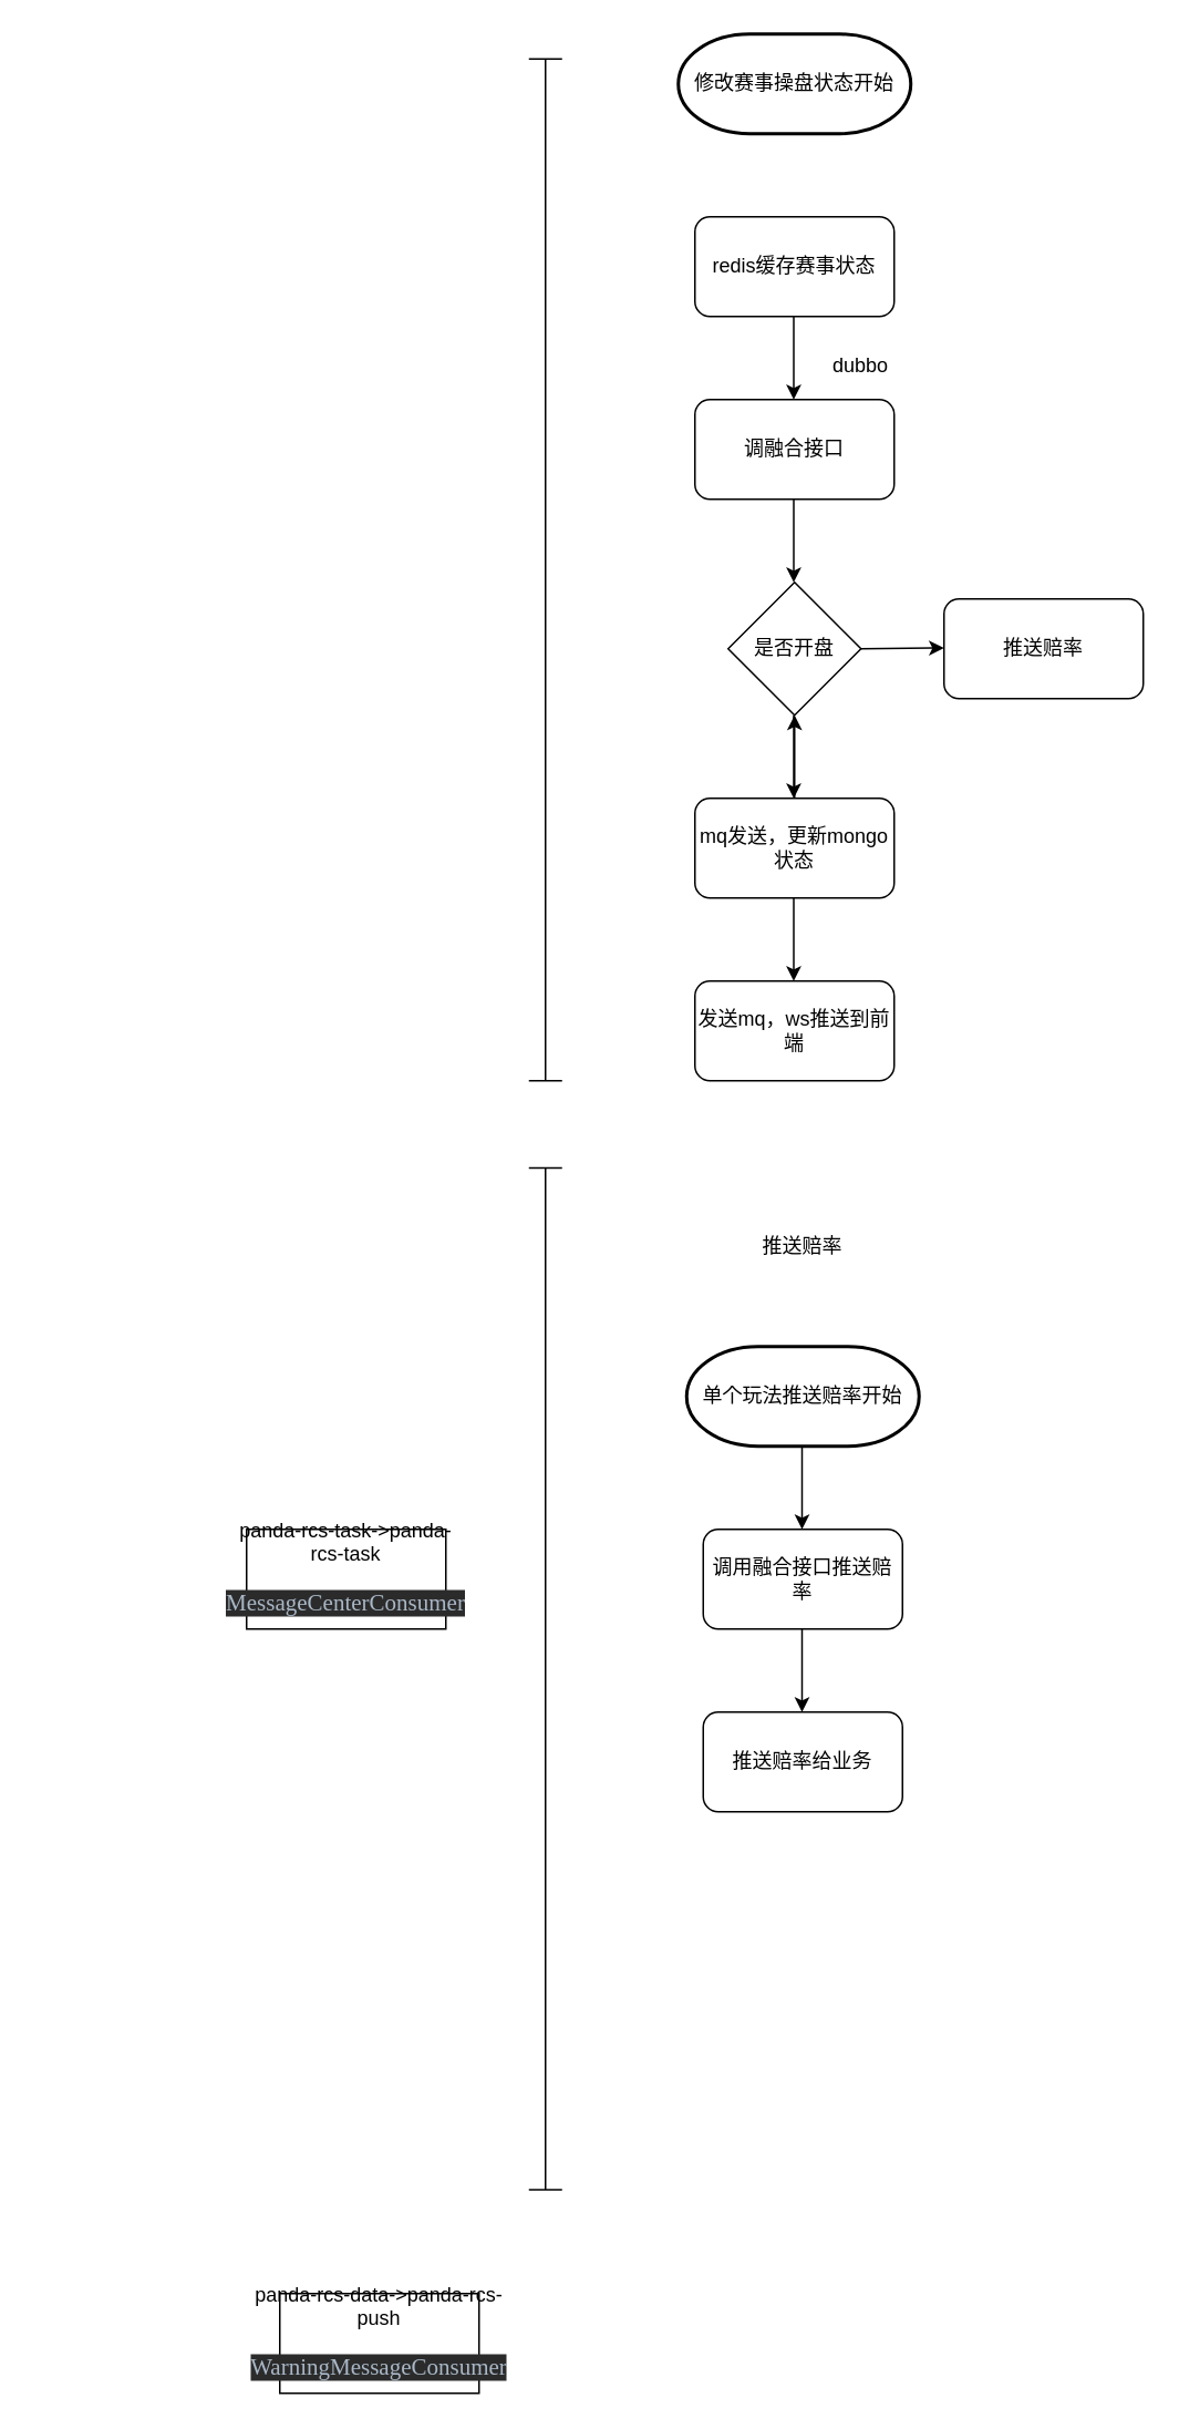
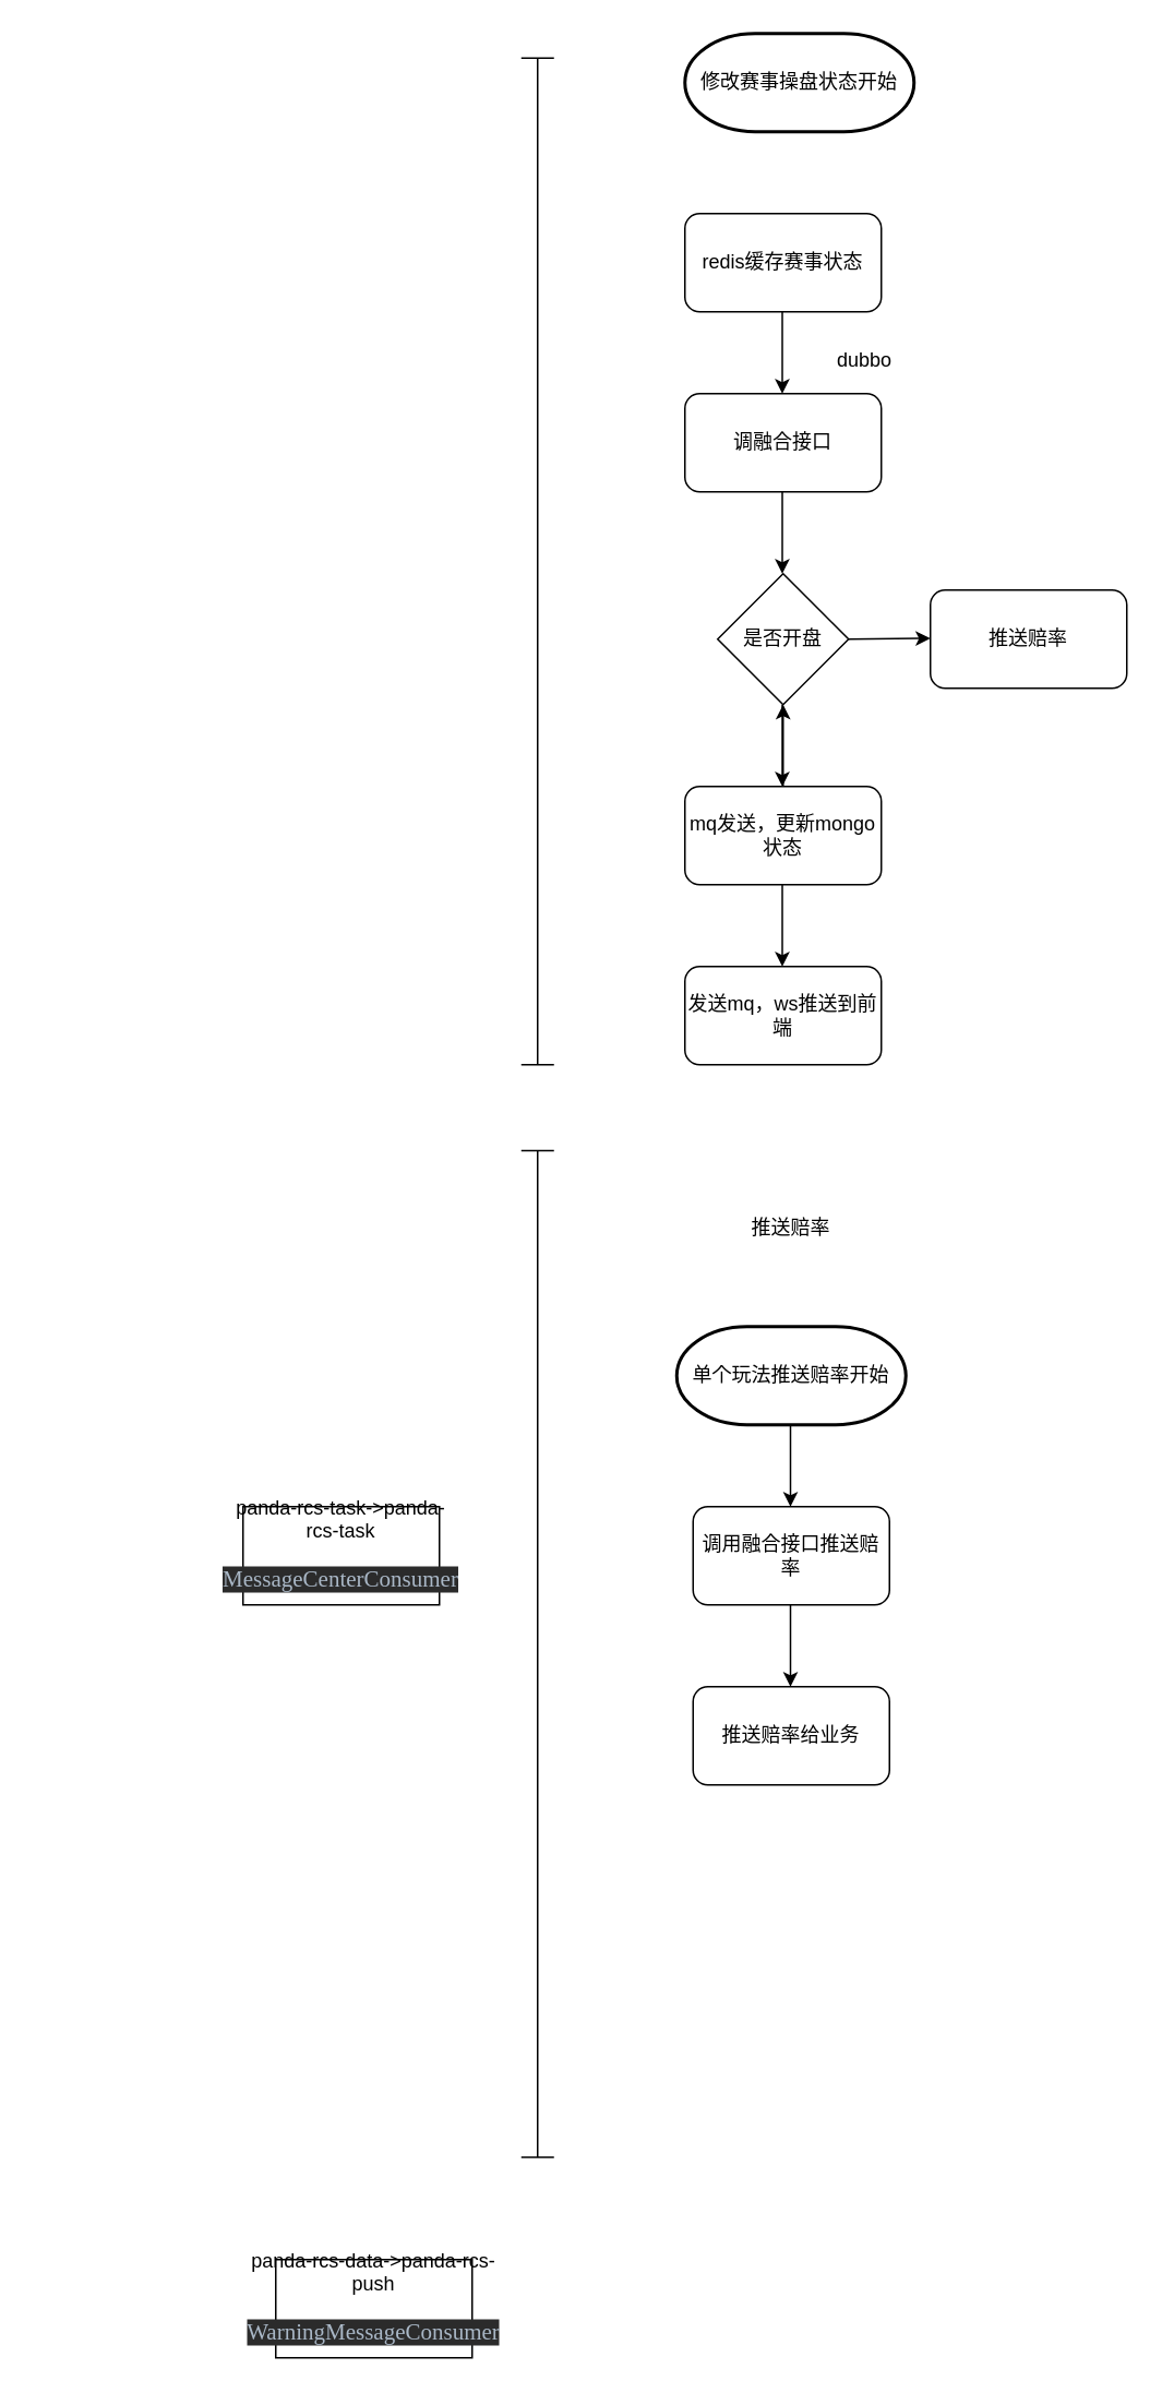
  <mxCell id="0" />
  <mxCell id="1" parent="0" />
- <mxCell id="2" value="修改赛事操盘状态开始" style="strokeWidth=2;html=1;shape=mxgraph.flowchart.terminator;whiteSpace=wrap;" parent="1" vertex="1"><mxGeometry y="20" width="140" height="60" as="geometry" x="408" /></mxCell>
+ <mxCell id="2" value="修改赛事操盘状态开始" style="strokeWidth=2;html=1;shape=mxgraph.flowchart.terminator;whiteSpace=wrap;" parent="1" vertex="1"><mxGeometry x="418" y="20" width="140" height="60" as="geometry" /></mxCell>
  <mxCell id="3" value="redis缓存赛事状态" style="rounded=1;whiteSpace=wrap;html=1;" parent="1" vertex="1"><mxGeometry x="418" y="130" width="120" height="60" as="geometry" /></mxCell>
  <mxCell id="4" value="调融合接口" style="rounded=1;whiteSpace=wrap;html=1;" parent="1" vertex="1"><mxGeometry x="418" y="240" width="120" height="60" as="geometry" /></mxCell>
  <mxCell id="5" value="是否开盘" style="rhombus;whiteSpace=wrap;html=1;" parent="1" vertex="1"><mxGeometry x="438" y="350" width="80" height="80" as="geometry" /></mxCell>
  <mxCell id="6" value="" style="edgeStyle=orthogonalEdgeStyle;rounded=0;orthogonalLoop=1;jettySize=auto;html=1;" parent="1" source="7" target="5" edge="1"><mxGeometry relative="1" as="geometry" /></mxCell>
  <mxCell id="7" value="mq发送，更新mongo状态" style="rounded=1;whiteSpace=wrap;html=1;" parent="1" vertex="1"><mxGeometry x="418" y="480" width="120" height="60" as="geometry" /></mxCell>
  <mxCell id="8" value="" style="endArrow=classic;html=1;exitX=0.5;exitY=1;exitDx=0;exitDy=0;exitPerimeter=0;" parent="1" edge="1"><mxGeometry width="50" height="50" relative="1" as="geometry"><mxPoint x="477.5" y="190" as="sourcePoint" /><mxPoint x="477.5" y="240" as="targetPoint" /></mxGeometry></mxCell>
  <mxCell id="9" value="" style="endArrow=classic;html=1;exitX=0.5;exitY=1;exitDx=0;exitDy=0;exitPerimeter=0;" parent="1" edge="1"><mxGeometry width="50" height="50" relative="1" as="geometry"><mxPoint x="477.5" y="300" as="sourcePoint" /><mxPoint x="477.5" y="350" as="targetPoint" /></mxGeometry></mxCell>
  <mxCell id="10" value="" style="endArrow=classic;html=1;exitX=0.5;exitY=1;exitDx=0;exitDy=0;exitPerimeter=0;" parent="1" edge="1"><mxGeometry width="50" height="50" relative="1" as="geometry"><mxPoint x="477.5" y="430" as="sourcePoint" /><mxPoint x="477.5" y="480" as="targetPoint" /></mxGeometry></mxCell>
  <mxCell id="11" value="推送赔率" style="rounded=1;whiteSpace=wrap;html=1;" parent="1" vertex="1"><mxGeometry x="568" y="360" width="120" height="60" as="geometry" /></mxCell>
  <mxCell id="12" value="发送mq，ws推送到前端" style="rounded=1;whiteSpace=wrap;html=1;" parent="1" vertex="1"><mxGeometry x="418" y="590" width="120" height="60" as="geometry" /></mxCell>
  <mxCell id="13" value="" style="endArrow=classic;html=1;exitX=0.5;exitY=1;exitDx=0;exitDy=0;exitPerimeter=0;" parent="1" edge="1"><mxGeometry width="50" height="50" relative="1" as="geometry"><mxPoint x="477.5" y="540" as="sourcePoint" /><mxPoint x="477.5" y="590" as="targetPoint" /></mxGeometry></mxCell>
  <mxCell id="14" value="" style="shape=crossbar;whiteSpace=wrap;html=1;rounded=1;rotation=90;" parent="1" vertex="1"><mxGeometry x="20.5" y="332.5" width="615" height="20" as="geometry" /></mxCell>
  <mxCell id="15" value="" style="endArrow=classic;html=1;" parent="1" edge="1"><mxGeometry width="50" height="50" relative="1" as="geometry"><mxPoint x="518" y="390" as="sourcePoint" /><mxPoint x="568" y="389.5" as="targetPoint" /></mxGeometry></mxCell>
  <mxCell id="16" value="推送赔率" style="text;html=1;strokeColor=none;fillColor=none;align=center;verticalAlign=middle;whiteSpace=wrap;rounded=0;" parent="1" vertex="1"><mxGeometry x="458" y="740" width="50" height="20" as="geometry" /></mxCell>
- <mxCell id="17" value="dubbo" style="text;html=1;strokeColor=none;fillColor=none;align=center;verticalAlign=middle;whiteSpace=wrap;rounded=0;" parent="1" vertex="1"><mxGeometry x="498" y="210" width="40" height="20" as="geometry" /></mxCell>
+ <mxCell id="17" value="dubbo" style="text;html=1;strokeColor=none;fillColor=none;align=center;verticalAlign=middle;whiteSpace=wrap;rounded=0;" parent="1" vertex="1"><mxGeometry x="508" y="210" width="40" height="20" as="geometry" /></mxCell>
  <mxCell id="18" value="单个玩法推送赔率开始" style="strokeWidth=2;html=1;shape=mxgraph.flowchart.terminator;whiteSpace=wrap;" parent="1" vertex="1"><mxGeometry x="413" y="810" width="140" height="60" as="geometry" /></mxCell>
  <mxCell id="19" value="" style="edgeStyle=orthogonalEdgeStyle;rounded=0;orthogonalLoop=1;jettySize=auto;html=1;" parent="1" edge="1"><mxGeometry relative="1" as="geometry"><mxPoint x="482.5" y="870" as="sourcePoint" /><mxPoint x="482.5" y="920" as="targetPoint" /></mxGeometry></mxCell>
  <mxCell id="20" value="panda-rcs-task-&amp;gt;panda-rcs-task&lt;br&gt;&lt;pre style=&quot;background-color: #2b2b2b ; color: #a9b7c6 ; font-family: &amp;#34;宋体&amp;#34; ; font-size: 10.5pt&quot;&gt;MessageCenterConsumer&lt;/pre&gt;" style="rounded=0;whiteSpace=wrap;html=1;" parent="1" vertex="1"><mxGeometry x="148" y="920" width="120" height="60" as="geometry" /></mxCell>
  <mxCell id="21" value="" style="shape=crossbar;whiteSpace=wrap;html=1;rounded=1;rotation=90;" parent="1" vertex="1"><mxGeometry x="20.5" y="1000" width="615" height="20" as="geometry" /></mxCell>
  <mxCell id="22" value="调用融合接口推送赔率" style="rounded=1;whiteSpace=wrap;html=1;" parent="1" vertex="1"><mxGeometry x="423" y="920" width="120" height="60" as="geometry" /></mxCell>
  <mxCell id="23" value="推送赔率给业务" style="rounded=1;whiteSpace=wrap;html=1;" parent="1" vertex="1"><mxGeometry x="423" y="1030" width="120" height="60" as="geometry" /></mxCell>
  <mxCell id="24" value="" style="edgeStyle=orthogonalEdgeStyle;rounded=0;orthogonalLoop=1;jettySize=auto;html=1;" parent="1" edge="1"><mxGeometry relative="1" as="geometry"><mxPoint x="482.5" y="980" as="sourcePoint" /><mxPoint x="482.5" y="1030" as="targetPoint" /><Array as="points"><mxPoint x="482.92" y="1010" /><mxPoint x="482.92" y="1010" /></Array></mxGeometry></mxCell>
  <mxCell id="25" value="panda-rcs-data-&amp;gt;panda-rcs-push&lt;br&gt;&lt;pre style=&quot;background-color: #2b2b2b ; color: #a9b7c6 ; font-family: &amp;#34;宋体&amp;#34; ; font-size: 10.5pt&quot;&gt;WarningMessageConsumer&lt;/pre&gt;" style="rounded=0;whiteSpace=wrap;html=1;" parent="1" vertex="1"><mxGeometry x="168" y="1380" width="120" height="60" as="geometry" /></mxCell>
